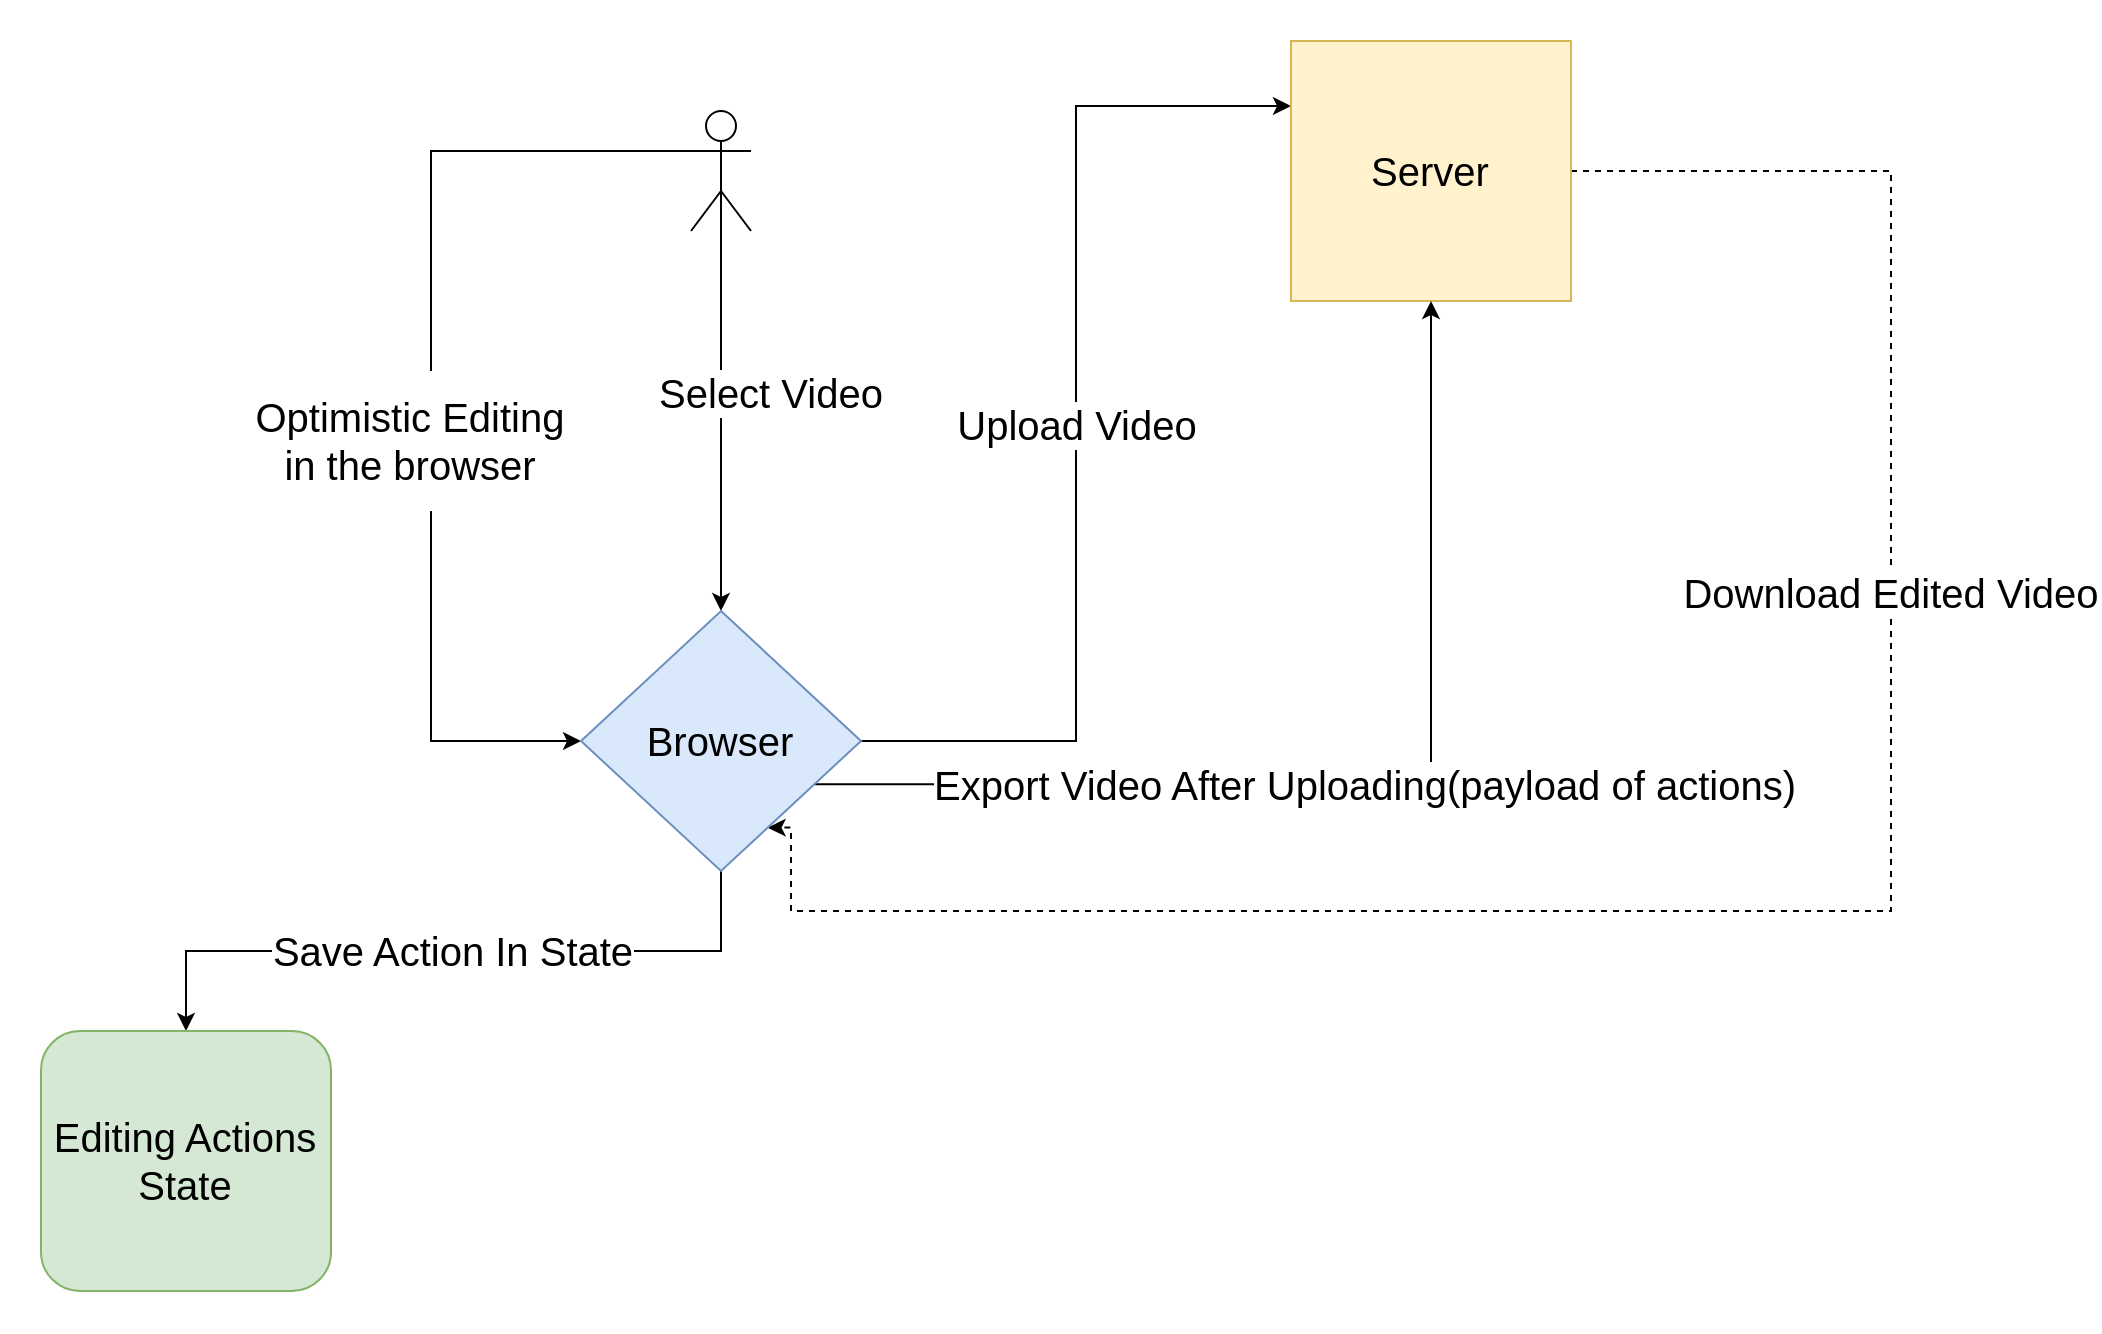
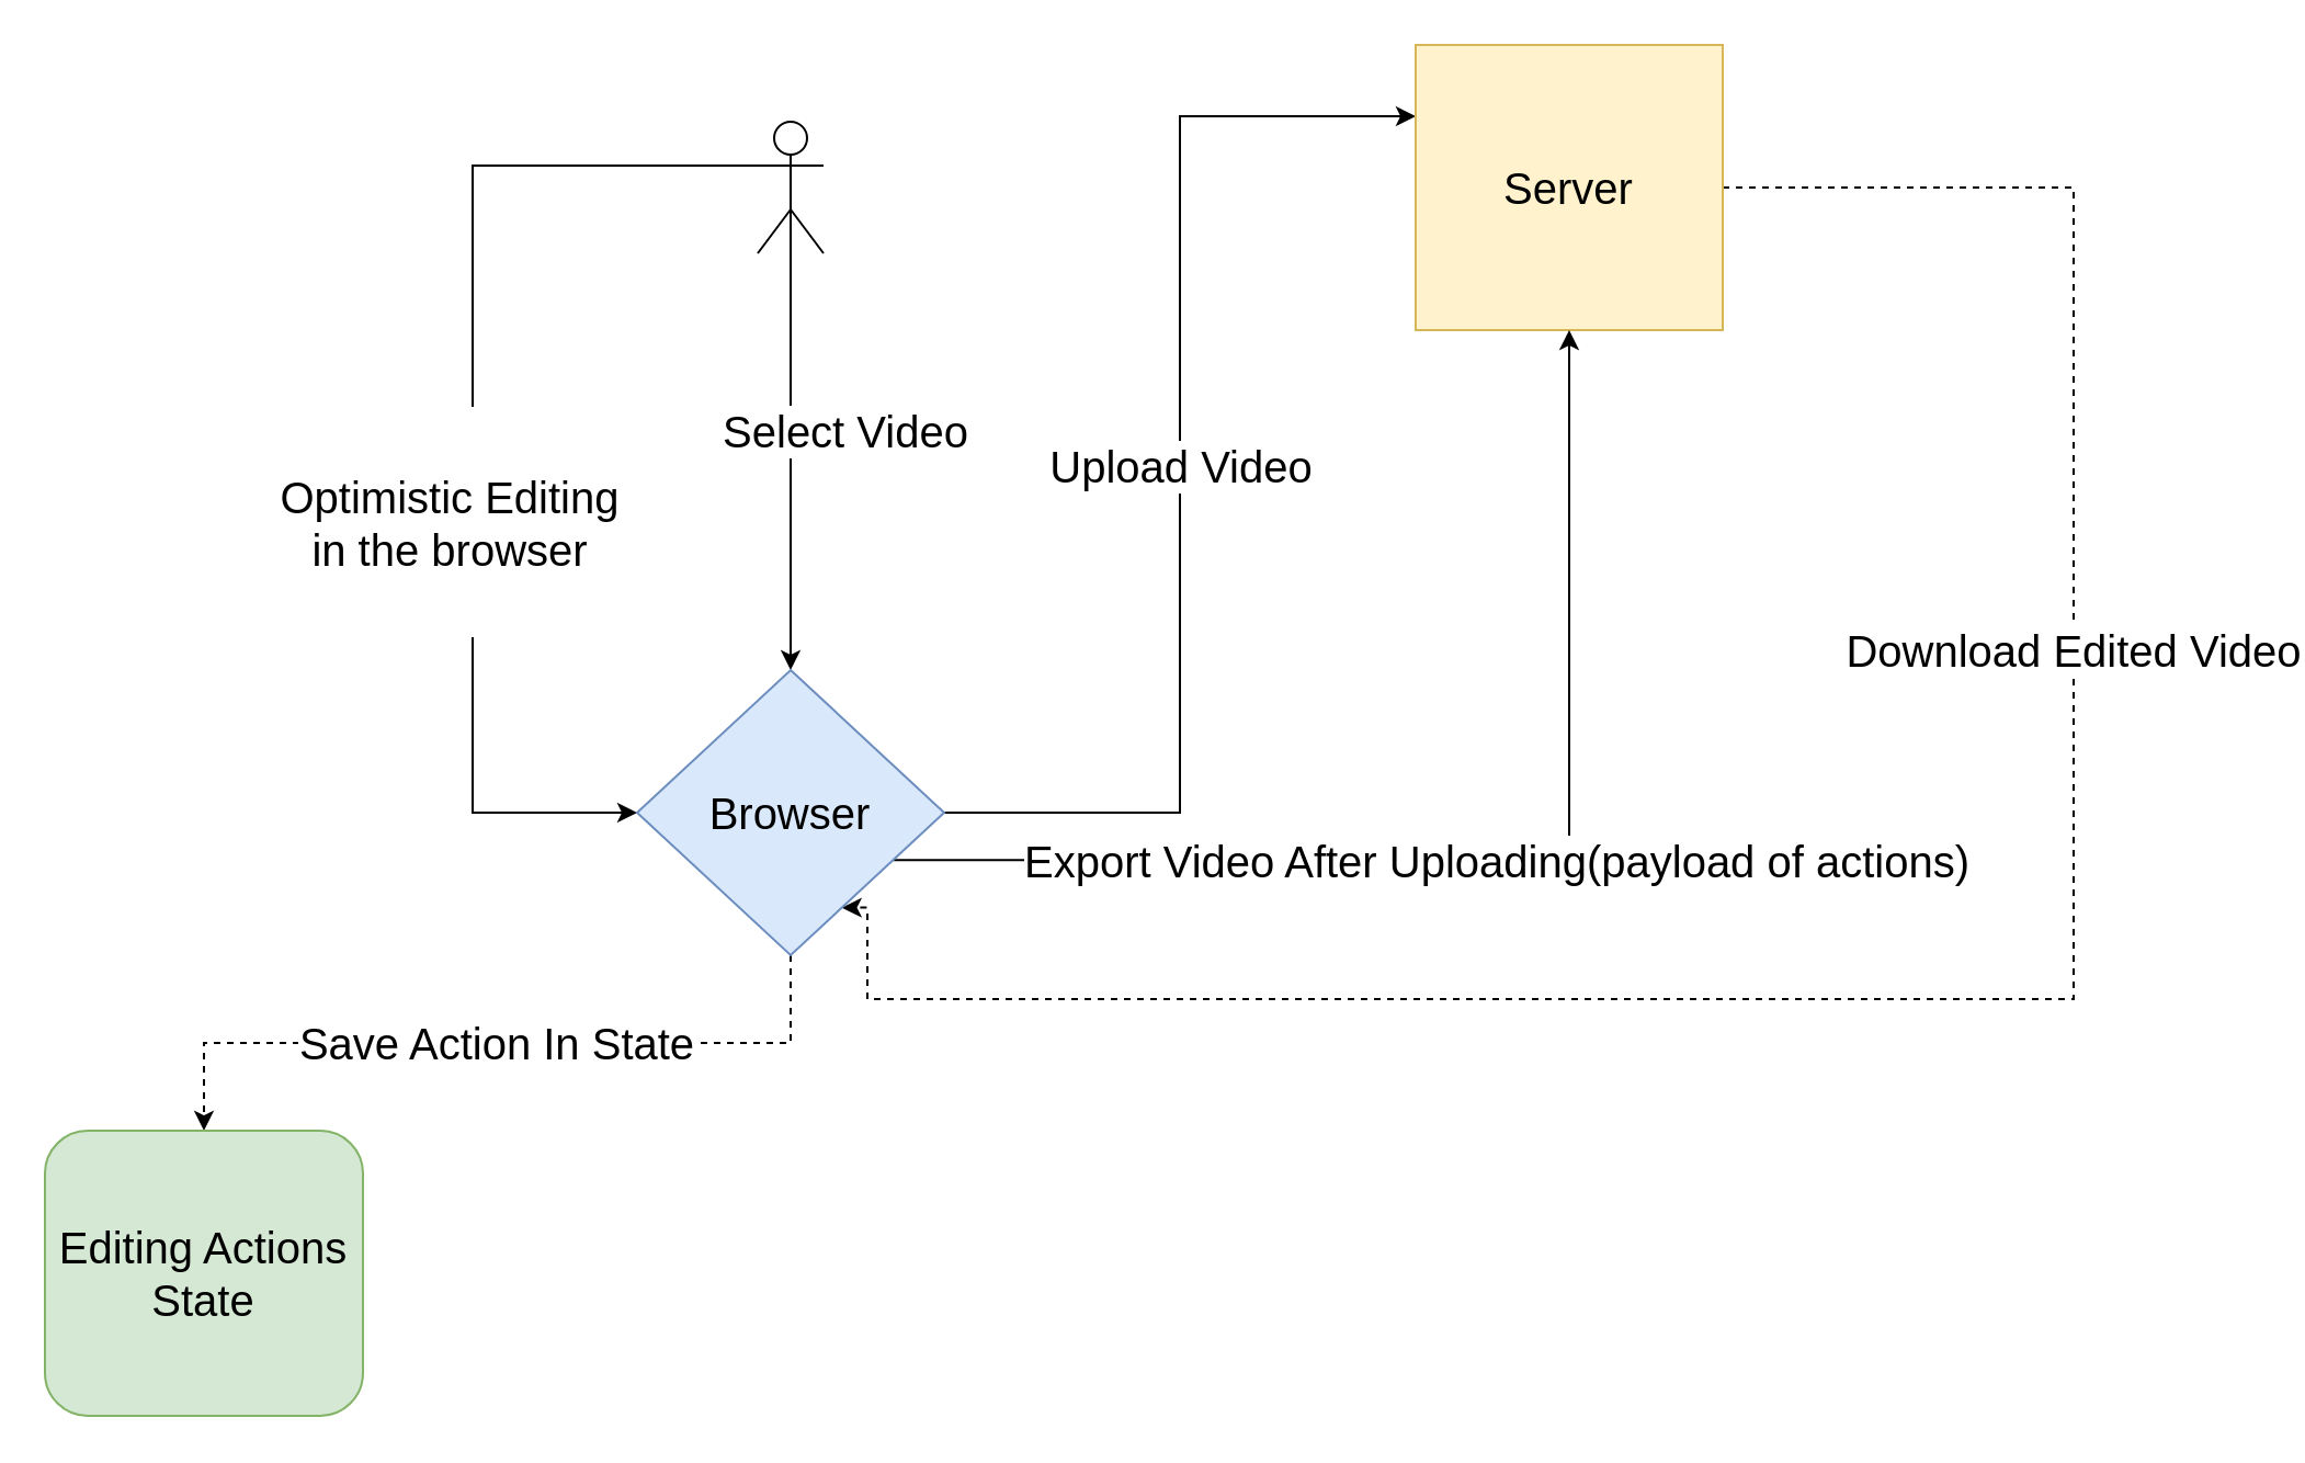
  <mxCell id="0" />
  <mxCell id="1" parent="0" />
  <mxCell id="2" value="Upload Video" style="edgeStyle=orthogonalEdgeStyle;rounded=0;orthogonalLoop=1;jettySize=auto;html=1;exitX=1;exitY=0.5;exitDx=0;exitDy=0;entryX=0;entryY=0.25;entryDx=0;entryDy=0;fontSize=20;" edge="1" parent="1" source="10" target="7"><mxGeometry relative="1" as="geometry" /></mxCell>
  <mxCell id="3" value="Select Video" style="edgeStyle=orthogonalEdgeStyle;rounded=0;orthogonalLoop=1;jettySize=auto;html=1;exitX=0.5;exitY=0.5;exitDx=0;exitDy=0;exitPerimeter=0;fontSize=20;" edge="1" parent="1" source="5" target="10"><mxGeometry y="25" relative="1" as="geometry"><mxPoint y="1" as="offset" /></mxGeometry></mxCell>
  <mxCell id="4" style="edgeStyle=orthogonalEdgeStyle;rounded=0;orthogonalLoop=1;jettySize=auto;html=1;exitX=0;exitY=0.333;exitDx=0;exitDy=0;exitPerimeter=0;entryX=0;entryY=0.5;entryDx=0;entryDy=0;fontSize=20;" edge="1" parent="1" source="5" target="10"><mxGeometry relative="1" as="geometry"><Array as="points"><mxPoint x="215" y="75" /><mxPoint x="215" y="370" /></Array></mxGeometry></mxCell>
  <mxCell id="5" value="" style="shape=umlActor;verticalLabelPosition=bottom;verticalAlign=top;html=1;outlineConnect=0;fontSize=20;" vertex="1" parent="1"><mxGeometry x="345" y="55" width="30" height="60" as="geometry" /></mxCell>
  <mxCell id="6" value="Download Edited Video" style="edgeStyle=orthogonalEdgeStyle;rounded=0;orthogonalLoop=1;jettySize=auto;html=1;exitX=1;exitY=0.5;exitDx=0;exitDy=0;entryX=0.75;entryY=1;entryDx=0;entryDy=0;dashed=1;fontSize=20;" edge="1" parent="1" source="7" target="10"><mxGeometry x="-0.343" relative="1" as="geometry"><Array as="points"><mxPoint x="945" y="85" /><mxPoint x="945" y="455" /><mxPoint x="395" y="455" /></Array><mxPoint y="-1" as="offset" /></mxGeometry></mxCell>
  <mxCell id="7" value="Server" style="rounded=0;whiteSpace=wrap;html=1;fillColor=#fff2cc;strokeColor=#d6b656;fontSize=20;" vertex="1" parent="1"><mxGeometry x="645" y="20" width="140" height="130" as="geometry" /></mxCell>
- <mxCell id="8" value="Save Action In State" style="edgeStyle=orthogonalEdgeStyle;rounded=0;orthogonalLoop=1;jettySize=auto;html=1;exitX=0.5;exitY=1;exitDx=0;exitDy=0;fontSize=20;" edge="1" parent="1" source="10" target="11"><mxGeometry relative="1" as="geometry" /></mxCell>
+ <mxCell id="8" value="Save Action In State" style="edgeStyle=orthogonalEdgeStyle;rounded=0;orthogonalLoop=1;jettySize=auto;html=1;exitX=0.5;exitY=1;exitDx=0;exitDy=0;fontSize=20;dashed=1;" edge="1" parent="1" source="10" target="11"><mxGeometry relative="1" as="geometry" /></mxCell>
  <mxCell id="9" value="Export Video After Uploading(payload of actions)" style="edgeStyle=orthogonalEdgeStyle;rounded=0;orthogonalLoop=1;jettySize=auto;html=1;exitX=1;exitY=0.75;exitDx=0;exitDy=0;entryX=0.5;entryY=1;entryDx=0;entryDy=0;fontSize=20;" edge="1" parent="1" source="10" target="7"><mxGeometry relative="1" as="geometry" /></mxCell>
  <mxCell id="10" value="Browser" style="rhombus;whiteSpace=wrap;html=1;fillColor=#dae8fc;strokeColor=#6c8ebf;fontSize=20;" vertex="1" parent="1"><mxGeometry x="290" y="305" width="140" height="130" as="geometry" /></mxCell>
  <mxCell id="11" value="Editing Actions State" style="rounded=1;whiteSpace=wrap;html=1;fillColor=#d5e8d4;strokeColor=#82b366;fontSize=20;" vertex="1" parent="1"><mxGeometry x="20" y="515" width="145" height="130" as="geometry" /></mxCell>
- <mxCell id="12" value="&lt;span style=&quot;font-size: 20px; background-color: rgb(255, 255, 255);&quot;&gt;Optimistic Editing in the browser&lt;/span&gt;" style="text;html=1;strokeColor=none;fillColor=default;align=center;verticalAlign=middle;whiteSpace=wrap;rounded=0;fontSize=20;" vertex="1" parent="1"><mxGeometry x="125" y="185" width="160" height="70" as="geometry" /></mxCell>
+ <mxCell id="12" value="&lt;span style=&quot;font-size: 20px; background-color: rgb(255, 255, 255);&quot;&gt;Optimistic Editing in the browser&lt;/span&gt;" style="text;html=1;strokeColor=none;fillColor=default;align=center;verticalAlign=middle;whiteSpace=wrap;rounded=0;fontSize=20;" vertex="1" parent="1"><mxGeometry x="125" y="185" width="160" height="105" as="geometry" /></mxCell>
